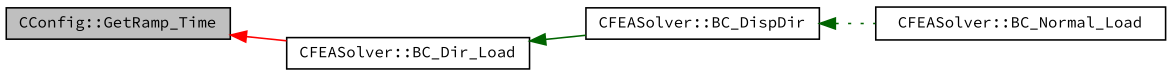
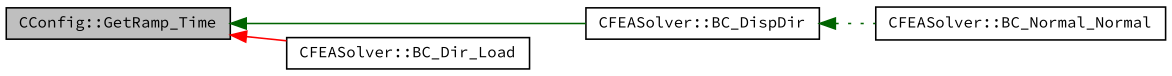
  digraph {
    fontname="Source Code Pro"
    rankdir=LR
    node [color=black fillcolor=white fontname="Source Code Pro" fontsize=10 shape=record style=filled]
    edge [color=darkgreen dir=back fontname="Source Code Pro" fontsize=10 labelfontname=Helvetica labelfontsize=10 style=solid]
    n1 [fillcolor=grey75 fontcolor=black height=0.2 label="CConfig::GetRamp_Time" width=0.4]
    n2 [height=0.2 label="CFEASolver::BC_DispDir" width=0.4]
    n3 [height=0.2 label="CFEASolver::BC_Dir_Load" width=0.4]
-   n4 [height=0.2 label="CFEASolver::BC_Normal_Load" width=0.4]
-   n3 -> n2
+   n4 [height=0.2 label="CFEASolver::BC_Normal_Normal" width=0.4]
+   n1 -> n2
    n1 -> n3 [color=red]
    n2 -> n4 [style=dotted]
  }
